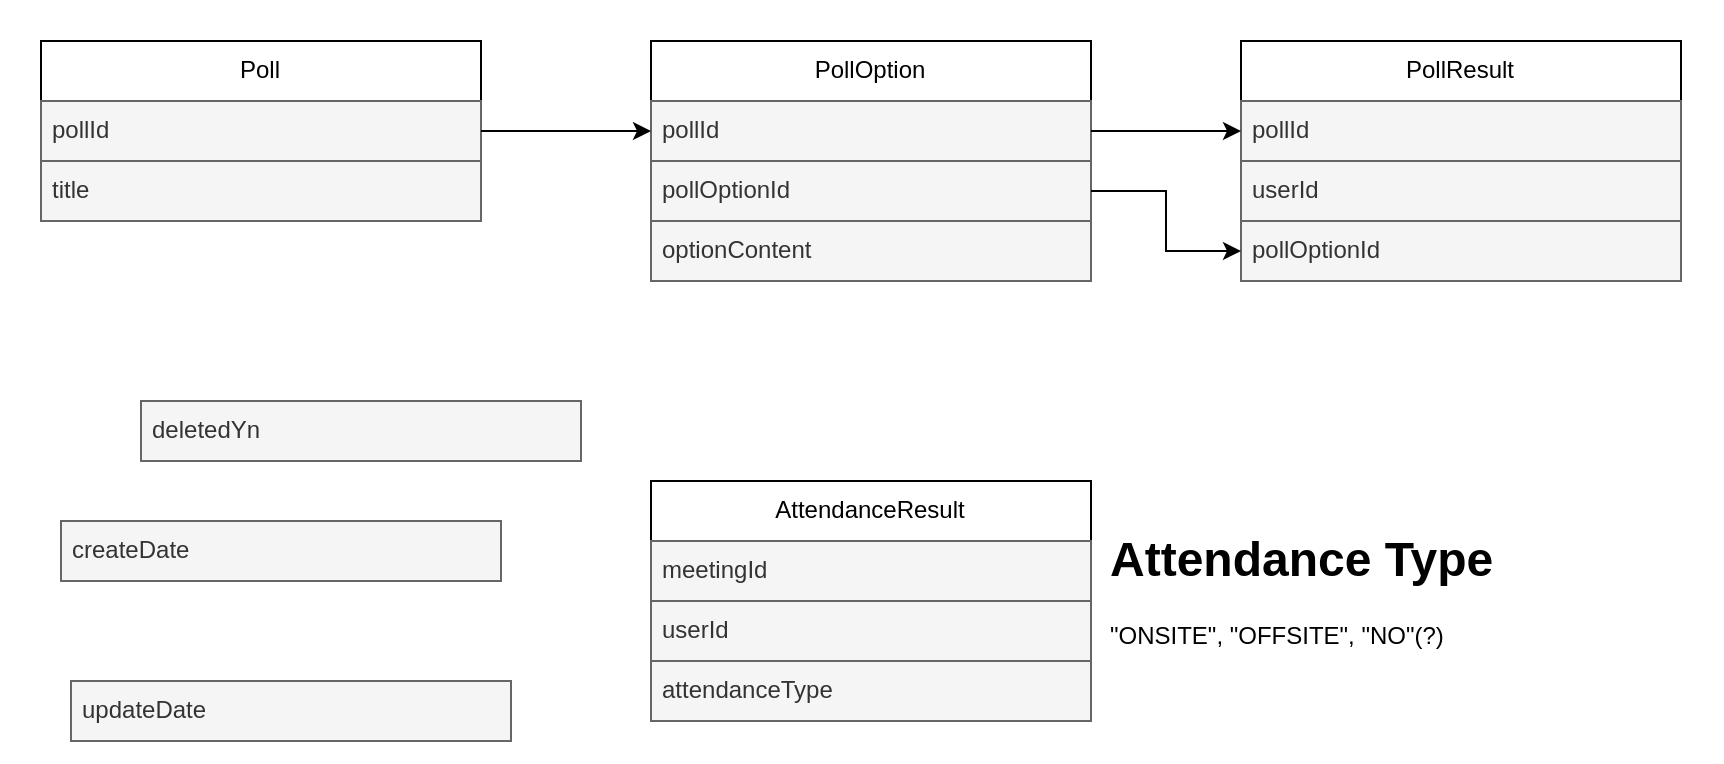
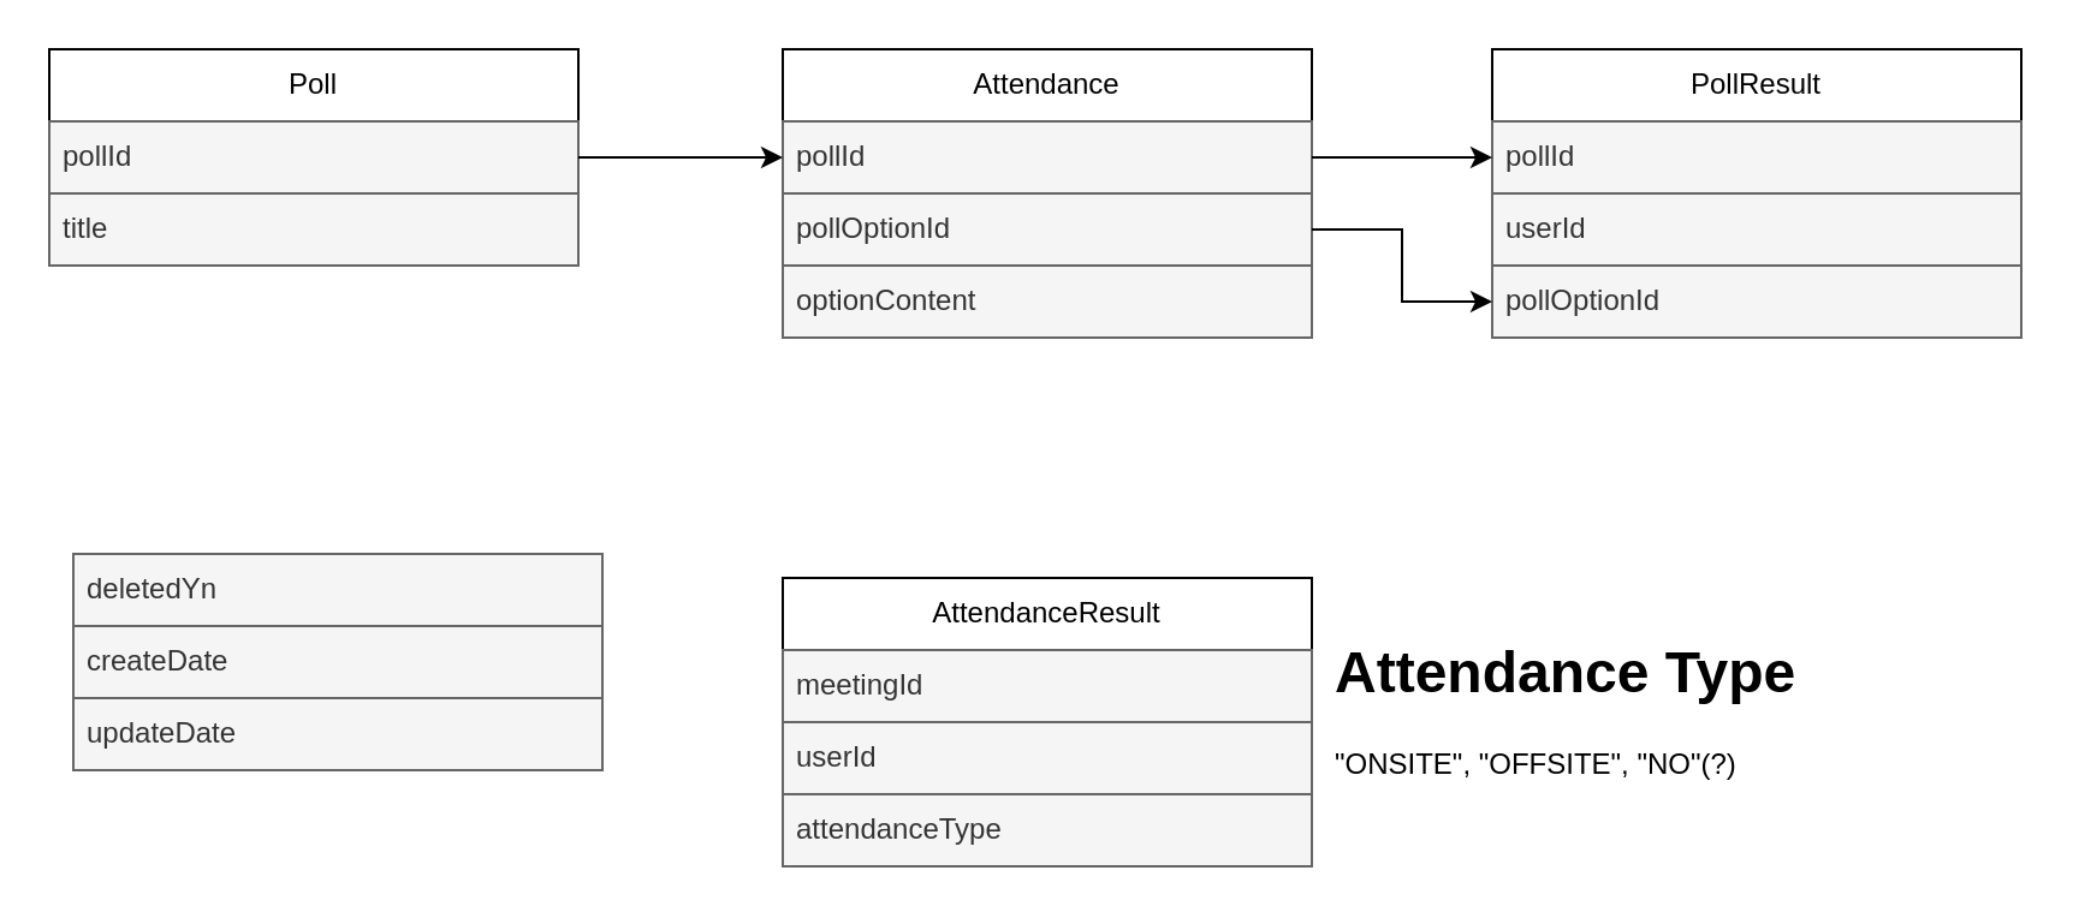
  <mxCell id="0" />
  <mxCell id="1" parent="0" />
  <mxCell id="2" value="Poll" style="swimlane;fontStyle=0;childLayout=stackLayout;horizontal=1;startSize=30;horizontalStack=0;resizeParent=1;resizeParentMax=0;resizeLast=0;collapsible=1;marginBottom=0;whiteSpace=wrap;html=1;" parent="1" vertex="1"><mxGeometry x="20" y="20" width="220" height="90" as="geometry" /></mxCell>
  <mxCell id="3" value="pollId" style="text;strokeColor=#666666;fillColor=#f5f5f5;align=left;verticalAlign=middle;spacingLeft=4;spacingRight=4;overflow=hidden;points=[[0,0.5],[1,0.5]];portConstraint=eastwest;rotatable=0;whiteSpace=wrap;html=1;fontColor=#333333;" parent="2" vertex="1"><mxGeometry y="30" width="220" height="30" as="geometry" /></mxCell>
  <mxCell id="4" value="title" style="text;strokeColor=#666666;fillColor=#f5f5f5;align=left;verticalAlign=middle;spacingLeft=4;spacingRight=4;overflow=hidden;points=[[0,0.5],[1,0.5]];portConstraint=eastwest;rotatable=0;whiteSpace=wrap;html=1;fontColor=#333333;" parent="2" vertex="1"><mxGeometry y="60" width="220" height="30" as="geometry" /></mxCell>
- <mxCell id="5" value="PollOption" style="swimlane;fontStyle=0;childLayout=stackLayout;horizontal=1;startSize=30;horizontalStack=0;resizeParent=1;resizeParentMax=0;resizeLast=0;collapsible=1;marginBottom=0;whiteSpace=wrap;html=1;" parent="1" vertex="1"><mxGeometry x="325" y="20" width="220" height="120" as="geometry" /></mxCell>
+ <mxCell id="5" value="Attendance" style="swimlane;fontStyle=0;childLayout=stackLayout;horizontal=1;startSize=30;horizontalStack=0;resizeParent=1;resizeParentMax=0;resizeLast=0;collapsible=1;marginBottom=0;whiteSpace=wrap;html=1;" parent="1" vertex="1"><mxGeometry x="325" y="20" width="220" height="120" as="geometry" /></mxCell>
  <mxCell id="6" value="pollId" style="text;align=left;verticalAlign=middle;spacingLeft=4;spacingRight=4;overflow=hidden;points=[[0,0.5],[1,0.5]];portConstraint=eastwest;rotatable=0;whiteSpace=wrap;html=1;fillColor=#f5f5f5;fontColor=#333333;strokeColor=#666666;" parent="5" vertex="1"><mxGeometry y="30" width="220" height="30" as="geometry" /></mxCell>
  <mxCell id="7" value="pollOptionId" style="text;align=left;verticalAlign=middle;spacingLeft=4;spacingRight=4;overflow=hidden;points=[[0,0.5],[1,0.5]];portConstraint=eastwest;rotatable=0;whiteSpace=wrap;html=1;fillColor=#f5f5f5;fontColor=#333333;strokeColor=#666666;" parent="5" vertex="1"><mxGeometry y="60" width="220" height="30" as="geometry" /></mxCell>
  <mxCell id="8" value="optionContent" style="text;align=left;verticalAlign=middle;spacingLeft=4;spacingRight=4;overflow=hidden;points=[[0,0.5],[1,0.5]];portConstraint=eastwest;rotatable=0;whiteSpace=wrap;html=1;fillColor=#f5f5f5;fontColor=#333333;strokeColor=#666666;" parent="5" vertex="1"><mxGeometry y="90" width="220" height="30" as="geometry" /></mxCell>
  <mxCell id="9" style="edgeStyle=orthogonalEdgeStyle;rounded=0;orthogonalLoop=1;jettySize=auto;html=1;entryX=0;entryY=0.5;entryDx=0;entryDy=0;" parent="1" source="3" target="6" edge="1"><mxGeometry relative="1" as="geometry" /></mxCell>
- <mxCell id="10" value="deletedYn" style="text;strokeColor=#666666;fillColor=#f5f5f5;align=left;verticalAlign=middle;spacingLeft=4;spacingRight=4;overflow=hidden;points=[[0,0.5],[1,0.5]];portConstraint=eastwest;rotatable=0;whiteSpace=wrap;html=1;fontColor=#333333;" parent="1" vertex="1"><mxGeometry x="70" y="200" width="220" height="30" as="geometry" /></mxCell>
- <mxCell id="11" value="updateDate" style="text;strokeColor=#666666;fillColor=#f5f5f5;align=left;verticalAlign=middle;spacingLeft=4;spacingRight=4;overflow=hidden;points=[[0,0.5],[1,0.5]];portConstraint=eastwest;rotatable=0;whiteSpace=wrap;html=1;fontColor=#333333;" parent="1" vertex="1"><mxGeometry x="35" y="340" width="220" height="30" as="geometry" /></mxCell>
+ <mxCell id="10" value="deletedYn" style="text;strokeColor=#666666;fillColor=#f5f5f5;align=left;verticalAlign=middle;spacingLeft=4;spacingRight=4;overflow=hidden;points=[[0,0.5],[1,0.5]];portConstraint=eastwest;rotatable=0;whiteSpace=wrap;html=1;fontColor=#333333;" parent="1" vertex="1"><mxGeometry x="30" y="230" width="220" height="30" as="geometry" /></mxCell>
+ <mxCell id="11" value="updateDate" style="text;strokeColor=#666666;fillColor=#f5f5f5;align=left;verticalAlign=middle;spacingLeft=4;spacingRight=4;overflow=hidden;points=[[0,0.5],[1,0.5]];portConstraint=eastwest;rotatable=0;whiteSpace=wrap;html=1;fontColor=#333333;" parent="1" vertex="1"><mxGeometry x="30" y="290" width="220" height="30" as="geometry" /></mxCell>
  <mxCell id="12" value="createDate" style="text;align=left;verticalAlign=middle;spacingLeft=4;spacingRight=4;overflow=hidden;points=[[0,0.5],[1,0.5]];portConstraint=eastwest;rotatable=0;whiteSpace=wrap;html=1;fillColor=#f5f5f5;fontColor=#333333;strokeColor=#666666;" parent="1" vertex="1"><mxGeometry x="30" y="260" width="220" height="30" as="geometry" /></mxCell>
  <mxCell id="13" value="PollResult" style="swimlane;fontStyle=0;childLayout=stackLayout;horizontal=1;startSize=30;horizontalStack=0;resizeParent=1;resizeParentMax=0;resizeLast=0;collapsible=1;marginBottom=0;whiteSpace=wrap;html=1;" parent="1" vertex="1"><mxGeometry x="620" y="20" width="220" height="120" as="geometry" /></mxCell>
  <mxCell id="14" value="pollId" style="text;align=left;verticalAlign=middle;spacingLeft=4;spacingRight=4;overflow=hidden;points=[[0,0.5],[1,0.5]];portConstraint=eastwest;rotatable=0;whiteSpace=wrap;html=1;fillColor=#f5f5f5;fontColor=#333333;strokeColor=#666666;" parent="13" vertex="1"><mxGeometry y="30" width="220" height="30" as="geometry" /></mxCell>
  <mxCell id="15" value="userId" style="text;align=left;verticalAlign=middle;spacingLeft=4;spacingRight=4;overflow=hidden;points=[[0,0.5],[1,0.5]];portConstraint=eastwest;rotatable=0;whiteSpace=wrap;html=1;fillColor=#f5f5f5;fontColor=#333333;strokeColor=#666666;" parent="13" vertex="1"><mxGeometry y="60" width="220" height="30" as="geometry" /></mxCell>
  <mxCell id="16" value="pollOptionId" style="text;align=left;verticalAlign=middle;spacingLeft=4;spacingRight=4;overflow=hidden;points=[[0,0.5],[1,0.5]];portConstraint=eastwest;rotatable=0;whiteSpace=wrap;html=1;fillColor=#f5f5f5;fontColor=#333333;strokeColor=#666666;" parent="13" vertex="1"><mxGeometry y="90" width="220" height="30" as="geometry" /></mxCell>
  <mxCell id="17" style="edgeStyle=orthogonalEdgeStyle;rounded=0;orthogonalLoop=1;jettySize=auto;html=1;entryX=0;entryY=0.5;entryDx=0;entryDy=0;" parent="1" source="6" target="14" edge="1"><mxGeometry relative="1" as="geometry" /></mxCell>
  <mxCell id="18" style="edgeStyle=orthogonalEdgeStyle;rounded=0;orthogonalLoop=1;jettySize=auto;html=1;exitX=1;exitY=0.5;exitDx=0;exitDy=0;entryX=0;entryY=0.5;entryDx=0;entryDy=0;" parent="1" source="7" target="16" edge="1"><mxGeometry relative="1" as="geometry" /></mxCell>
  <mxCell id="19" value="AttendanceResult" style="swimlane;fontStyle=0;childLayout=stackLayout;horizontal=1;startSize=30;horizontalStack=0;resizeParent=1;resizeParentMax=0;resizeLast=0;collapsible=1;marginBottom=0;whiteSpace=wrap;html=1;" parent="1" vertex="1"><mxGeometry x="325" y="240" width="220" height="120" as="geometry" /></mxCell>
  <mxCell id="20" value="meetingId" style="text;align=left;verticalAlign=middle;spacingLeft=4;spacingRight=4;overflow=hidden;points=[[0,0.5],[1,0.5]];portConstraint=eastwest;rotatable=0;whiteSpace=wrap;html=1;fillColor=#f5f5f5;fontColor=#333333;strokeColor=#666666;" parent="19" vertex="1"><mxGeometry y="30" width="220" height="30" as="geometry" /></mxCell>
  <mxCell id="21" value="userId" style="text;align=left;verticalAlign=middle;spacingLeft=4;spacingRight=4;overflow=hidden;points=[[0,0.5],[1,0.5]];portConstraint=eastwest;rotatable=0;whiteSpace=wrap;html=1;fillColor=#f5f5f5;fontColor=#333333;strokeColor=#666666;" parent="19" vertex="1"><mxGeometry y="60" width="220" height="30" as="geometry" /></mxCell>
  <mxCell id="22" value="attendanceType" style="text;align=left;verticalAlign=middle;spacingLeft=4;spacingRight=4;overflow=hidden;points=[[0,0.5],[1,0.5]];portConstraint=eastwest;rotatable=0;whiteSpace=wrap;html=1;fillColor=#f5f5f5;fontColor=#333333;strokeColor=#666666;" parent="19" vertex="1"><mxGeometry y="90" width="220" height="30" as="geometry" /></mxCell>
  <mxCell id="23" value="&lt;h1&gt;Attendance Type&lt;/h1&gt;&lt;p&gt;&quot;ONSITE&quot;, &quot;OFFSITE&quot;, &quot;NO&quot;(?)&lt;/p&gt;" style="text;html=1;strokeColor=none;fillColor=none;spacing=5;spacingTop=-20;whiteSpace=wrap;overflow=hidden;rounded=0;" parent="1" vertex="1"><mxGeometry x="550" y="260" width="215" height="75" as="geometry" /></mxCell>
